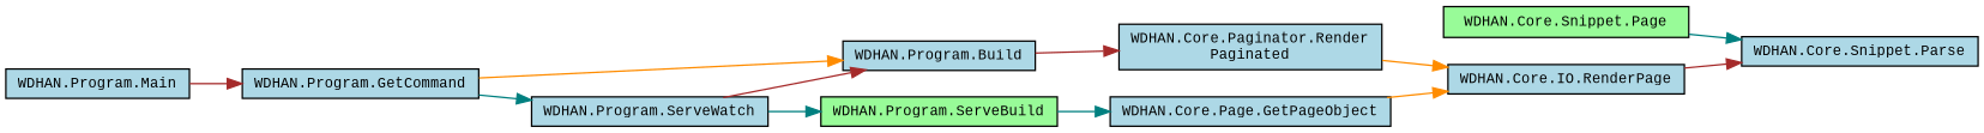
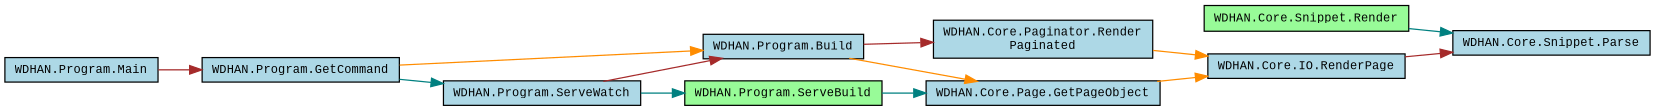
  digraph {
    fontname="Liberation Mono"
    rankdir=RL
    node [color=black fillcolor=lightblue fontname="Liberation Mono" fontsize=10 shape=record style=filled]
    edge [color=darkorange dir=back fontname="Liberation Mono" fontsize=10 labelfontname=Helvetica labelfontsize=10 style=solid]
-   n1 [fillcolor=palegreen height=0.2 label="WDHAN.Core.Snippet.Page" width=0.4]
+   n1 [fillcolor=palegreen height=0.2 label="WDHAN.Core.Snippet.Render" width=0.4]
    n2 [height=0.2 label="WDHAN.Core.IO.RenderPage" width=0.4]
    n3 [height=0.2 label="WDHAN.Core.Page.GetPageObject" width=0.4]
    n4 [height=0.2 label="WDHAN.Core.Paginator.Render\lPaginated" width=0.4]
    n5 [height=0.2 label="WDHAN.Core.Snippet.Parse" width=0.4]
    n6 [height=0.2 label="WDHAN.Program.Build" width=0.4]
    n7 [fillcolor=palegreen height=0.2 label="WDHAN.Program.ServeBuild" width=0.4]
    n8 [height=0.2 label="WDHAN.Program.GetCommand" width=0.4]
    n9 [height=0.2 label="WDHAN.Program.ServeWatch" width=0.4]
    n10 [height=0.2 label="WDHAN.Program.Main" width=0.4]
    n2 -> n3
    n2 -> n4
+   n3 -> n6
    n3 -> n7 [color=teal]
    n4 -> n6 [color=brown]
    n5 -> n1 [color=teal]
    n5 -> n2 [color=brown]
    n6 -> n8
    n6 -> n9 [color=brown]
    n7 -> n9 [color=teal]
    n8 -> n10 [color=brown]
    n9 -> n8 [color=teal]
  }
